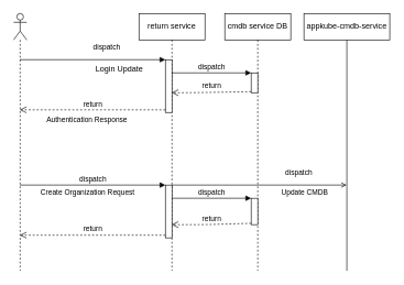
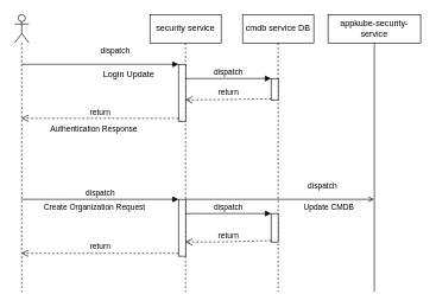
  <mxCell id="0" />
  <mxCell id="1" parent="0" />
- <mxCell id="2" value="return service" style="shape=umlLifeline;perimeter=lifelinePerimeter;whiteSpace=wrap;html=1;container=1;collapsible=0;recursiveResize=0;outlineConnect=0;" vertex="1" parent="1"><mxGeometry x="210" y="20" width="100" height="390" as="geometry" /></mxCell>
+ <mxCell id="2" value="security service" style="shape=umlLifeline;perimeter=lifelinePerimeter;whiteSpace=wrap;html=1;container=1;collapsible=0;recursiveResize=0;outlineConnect=0;" vertex="1" parent="1"><mxGeometry x="210" y="20" width="100" height="390" as="geometry" /></mxCell>
  <mxCell id="3" value="" style="html=1;points=[];perimeter=orthogonalPerimeter;" vertex="1" parent="2"><mxGeometry x="40" y="70" width="10" height="80" as="geometry" /></mxCell>
  <mxCell id="4" value="" style="html=1;points=[];perimeter=orthogonalPerimeter;" vertex="1" parent="2"><mxGeometry x="40" y="260" width="10" height="80" as="geometry" /></mxCell>
- <mxCell id="5" value="appkube-cmdb-service" style="shape=umlLifeline;perimeter=lifelinePerimeter;whiteSpace=wrap;html=1;container=1;collapsible=0;recursiveResize=0;outlineConnect=0;lifelineDashed=0;" vertex="1" parent="1"><mxGeometry x="460" y="20" width="130" height="390" as="geometry" /></mxCell>
+ <mxCell id="5" value="appkube-security-service" style="shape=umlLifeline;perimeter=lifelinePerimeter;whiteSpace=wrap;html=1;container=1;collapsible=0;recursiveResize=0;outlineConnect=0;lifelineDashed=0;" vertex="1" parent="1"><mxGeometry x="460" y="20" width="130" height="390" as="geometry" /></mxCell>
  <mxCell id="6" value="" style="shape=umlLifeline;participant=umlActor;perimeter=lifelinePerimeter;whiteSpace=wrap;html=1;container=1;collapsible=0;recursiveResize=0;verticalAlign=top;spacingTop=36;outlineConnect=0;" vertex="1" parent="1"><mxGeometry x="20" y="20" width="20" height="390" as="geometry" /></mxCell>
  <mxCell id="7" value="cmdb service DB" style="shape=umlLifeline;perimeter=lifelinePerimeter;whiteSpace=wrap;html=1;container=1;collapsible=0;recursiveResize=0;outlineConnect=0;" vertex="1" parent="1"><mxGeometry x="340" y="20" width="100" height="390" as="geometry" /></mxCell>
  <mxCell id="8" value="" style="html=1;points=[];perimeter=orthogonalPerimeter;" vertex="1" parent="7"><mxGeometry x="40" y="90" width="10" height="30" as="geometry" /></mxCell>
  <mxCell id="9" value="" style="html=1;points=[];perimeter=orthogonalPerimeter;" vertex="1" parent="7"><mxGeometry x="40" y="280" width="10" height="40" as="geometry" /></mxCell>
  <mxCell id="10" value="dispatch" style="html=1;verticalAlign=bottom;endArrow=block;entryX=0;entryY=0;" edge="1" target="3" parent="1" source="6"><mxGeometry x="0.184" y="10" relative="1" as="geometry"><mxPoint x="180" y="90" as="sourcePoint" /><mxPoint as="offset" /></mxGeometry></mxCell>
  <mxCell id="11" value="return" style="html=1;verticalAlign=bottom;endArrow=open;dashed=1;endSize=8;exitX=0;exitY=0.95;" edge="1" source="3" parent="1" target="6"><mxGeometry x="-0.002" relative="1" as="geometry"><mxPoint x="180" y="166" as="targetPoint" /><Array as="points"><mxPoint x="120" y="166" /></Array><mxPoint as="offset" /></mxGeometry></mxCell>
  <mxCell id="12" value="Authentication Response" style="edgeLabel;html=1;align=center;verticalAlign=middle;resizable=0;points=[];" vertex="1" connectable="0" parent="11"><mxGeometry x="-0.51" y="2" relative="1" as="geometry"><mxPoint x="-66" y="12" as="offset" /></mxGeometry></mxCell>
  <mxCell id="13" value="Login Update" style="text;html=1;align=center;verticalAlign=middle;resizable=0;points=[];autosize=1;strokeColor=none;fillColor=none;" vertex="1" parent="1"><mxGeometry x="130" y="90" width="100" height="30" as="geometry" /></mxCell>
  <mxCell id="14" value="return" style="html=1;verticalAlign=bottom;endArrow=open;dashed=1;endSize=8;exitX=0;exitY=0.95;" edge="1" source="4" parent="1" target="6"><mxGeometry relative="1" as="geometry"><mxPoint x="180" y="336" as="targetPoint" /></mxGeometry></mxCell>
  <mxCell id="15" value="dispatch" style="html=1;verticalAlign=bottom;endArrow=block;entryX=0;entryY=0;" edge="1" target="4" parent="1" source="6"><mxGeometry relative="1" as="geometry"><mxPoint x="180" y="260" as="sourcePoint" /><Array as="points"><mxPoint x="80" y="280" /></Array></mxGeometry></mxCell>
  <mxCell id="16" value="Create Organization Request" style="edgeLabel;html=1;align=center;verticalAlign=middle;resizable=0;points=[];" vertex="1" connectable="0" parent="15"><mxGeometry x="0.592" y="-1" relative="1" as="geometry"><mxPoint x="-74" y="9" as="offset" /></mxGeometry></mxCell>
  <mxCell id="17" value="dispatch" style="html=1;verticalAlign=bottom;endArrow=block;entryX=0;entryY=0;" edge="1" target="8" parent="1" source="2"><mxGeometry relative="1" as="geometry"><mxPoint x="310" y="90" as="sourcePoint" /><Array as="points"><mxPoint x="310" y="110" /></Array></mxGeometry></mxCell>
  <mxCell id="18" value="return" style="html=1;verticalAlign=bottom;endArrow=open;dashed=1;endSize=8;exitX=0;exitY=0.95;" edge="1" source="8" parent="1" target="2"><mxGeometry relative="1" as="geometry"><mxPoint x="310" y="166" as="targetPoint" /><Array as="points"><mxPoint x="290" y="140" /></Array></mxGeometry></mxCell>
  <mxCell id="19" value="dispatch" style="html=1;verticalAlign=bottom;endArrow=block;entryX=0;entryY=0;" edge="1" target="9" parent="1" source="2"><mxGeometry relative="1" as="geometry"><mxPoint x="310" y="280" as="sourcePoint" /><Array as="points"><mxPoint x="300" y="300" /></Array></mxGeometry></mxCell>
  <mxCell id="20" value="return" style="html=1;verticalAlign=bottom;endArrow=open;dashed=1;endSize=8;exitX=0;exitY=0.95;" edge="1" source="9" parent="1" target="2"><mxGeometry relative="1" as="geometry"><mxPoint x="310" y="356" as="targetPoint" /><Array as="points"><mxPoint x="310" y="340" /></Array></mxGeometry></mxCell>
  <mxCell id="21" value="dispatch" style="html=1;verticalAlign=bottom;endArrow=open;" edge="1" parent="1" source="2" target="5"><mxGeometry x="0.438" y="10" width="80" relative="1" as="geometry"><mxPoint x="280" y="230" as="sourcePoint" /><mxPoint x="360" y="230" as="targetPoint" /><Array as="points"><mxPoint x="310" y="280" /></Array><mxPoint x="1" as="offset" /></mxGeometry></mxCell>
  <mxCell id="22" value="Update CMDB" style="edgeLabel;html=1;align=center;verticalAlign=middle;resizable=0;points=[];" vertex="1" connectable="0" parent="21"><mxGeometry x="0.302" y="-3" relative="1" as="geometry"><mxPoint x="28" y="7" as="offset" /></mxGeometry></mxCell>
